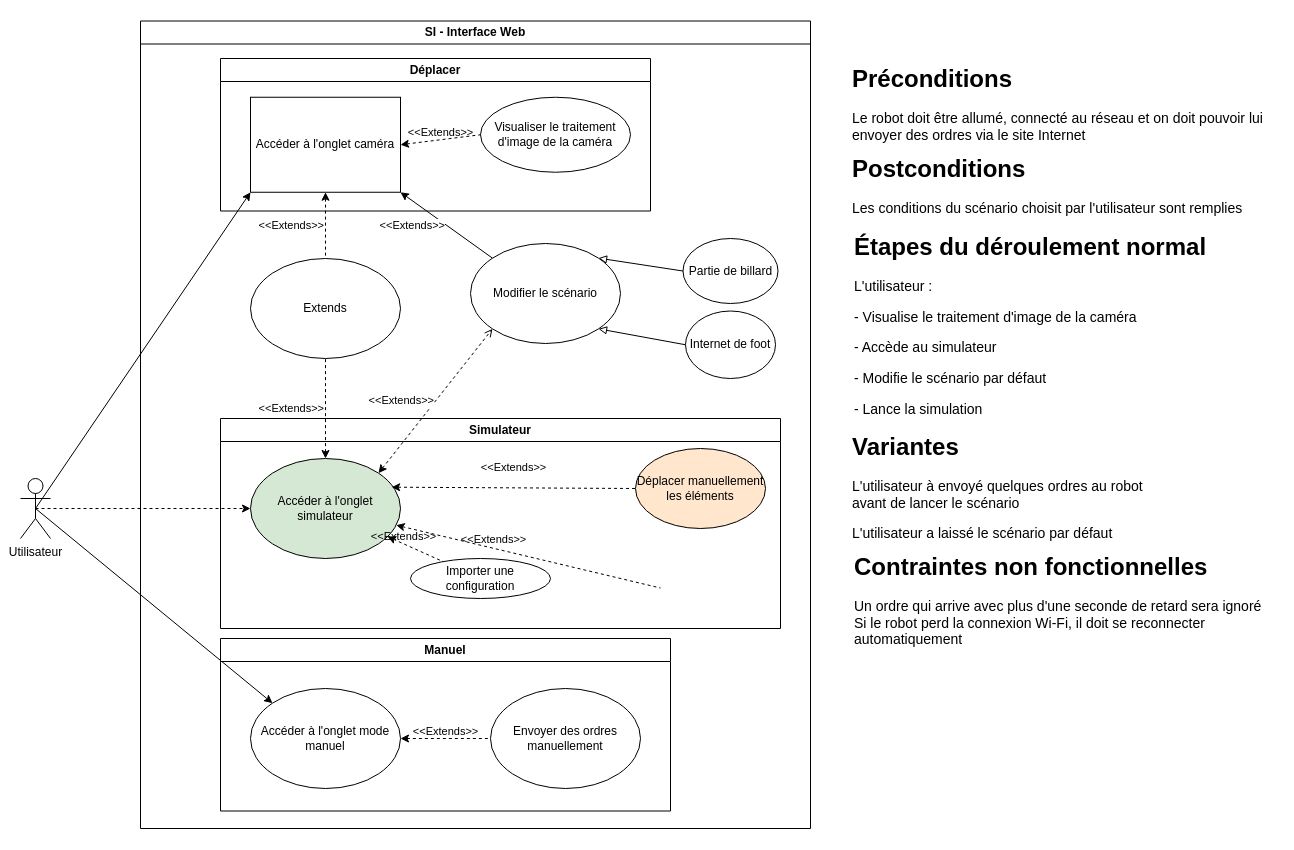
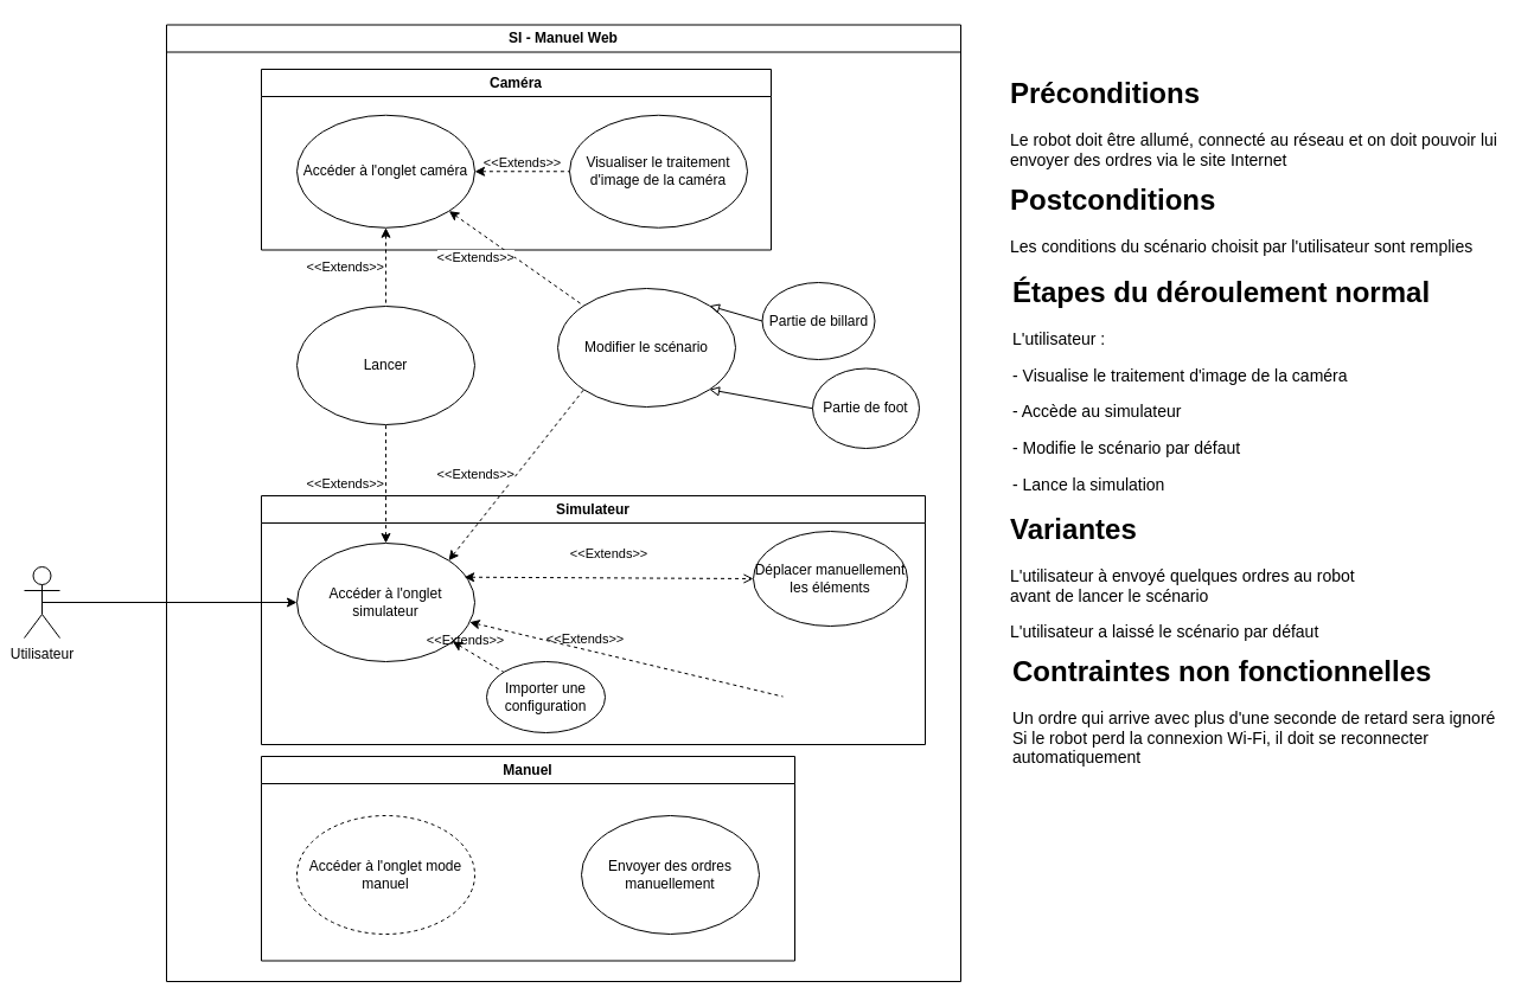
  <mxCell id="0" />
  <mxCell id="1" parent="0" />
- <mxCell id="2" style="rounded=0;orthogonalLoop=1;jettySize=auto;html=1;exitX=0.5;exitY=0.5;exitDx=0;exitDy=0;exitPerimeter=0;entryX=0;entryY=0;entryDx=0;entryDy=0;" parent="1" source="5" target="11" edge="1"><mxGeometry relative="1" as="geometry"><mxPoint x="250" y="218" as="targetPoint" /></mxGeometry></mxCell>
- <mxCell id="3" style="rounded=0;orthogonalLoop=1;jettySize=auto;html=1;exitX=0.5;exitY=0.5;exitDx=0;exitDy=0;exitPerimeter=0;entryX=0;entryY=1;entryDx=0;entryDy=0;" parent="1" source="5" target="23" edge="1"><mxGeometry relative="1" as="geometry" /></mxCell>
- <mxCell id="4" style="rounded=0;orthogonalLoop=1;jettySize=auto;html=1;exitX=0.5;exitY=0.5;exitDx=0;exitDy=0;exitPerimeter=0;entryX=0;entryY=0.5;entryDx=0;entryDy=0;dashed=1;" parent="1" source="5" target="16" edge="1"><mxGeometry relative="1" as="geometry" /></mxCell>
+ <mxCell id="4" style="rounded=0;orthogonalLoop=1;jettySize=auto;html=1;exitX=0.5;exitY=0.5;exitDx=0;exitDy=0;exitPerimeter=0;entryX=0;entryY=0.5;entryDx=0;entryDy=0;" parent="1" source="5" target="16" edge="1"><mxGeometry relative="1" as="geometry" /></mxCell>
  <mxCell id="5" value="&lt;div&gt;Utilisateur&lt;/div&gt;" style="shape=umlActor;verticalLabelPosition=bottom;verticalAlign=top;html=1;outlineConnect=0;" parent="1" vertex="1"><mxGeometry x="20" y="478" width="30" height="60" as="geometry" /></mxCell>
  <mxCell id="6" value="&lt;h1 style=&quot;margin-top: 0px;&quot;&gt;Postconditions&lt;/h1&gt;&lt;p style=&quot;font-size: 14px;&quot;&gt;Les conditions du scénario choisit par l'utilisateur sont remplies&lt;br&gt;&lt;/p&gt;" style="text;html=1;whiteSpace=wrap;overflow=hidden;rounded=0;" parent="1" vertex="1"><mxGeometry x="850" y="148" width="420" height="77.5" as="geometry" /></mxCell>
  <mxCell id="7" value="&lt;h1 style=&quot;margin-top: 0px;&quot;&gt;Étapes du déroulement normal&lt;br&gt;&lt;/h1&gt;&lt;p style=&quot;font-size: 14px;&quot;&gt;L'utilisateur :&lt;/p&gt;&lt;p style=&quot;font-size: 14px;&quot;&gt;- Visualise le traitement d'image de la caméra&lt;/p&gt;&lt;p style=&quot;font-size: 14px;&quot;&gt;- Accède au simulateur&lt;/p&gt;&lt;p style=&quot;font-size: 14px;&quot;&gt;- Modifie le scénario par défaut&lt;/p&gt;&lt;p style=&quot;font-size: 14px;&quot;&gt;- Lance la simulation&lt;br&gt;&lt;/p&gt;" style="text;html=1;whiteSpace=wrap;overflow=hidden;rounded=0;" parent="1" vertex="1"><mxGeometry x="852" y="225.5" width="370" height="200" as="geometry" /></mxCell>
  <mxCell id="8" value="&lt;h1 style=&quot;margin-top: 0px;&quot;&gt;Variantes&lt;/h1&gt;&lt;p style=&quot;font-size: 14px;&quot;&gt;L'utilisateur à envoyé quelques ordres au robot avant de lancer le scénario&lt;/p&gt;&lt;p style=&quot;font-size: 14px;&quot;&gt;L'utilisateur a laissé le scénario par défaut&lt;br&gt;&lt;/p&gt;" style="text;html=1;whiteSpace=wrap;overflow=hidden;rounded=0;" parent="1" vertex="1"><mxGeometry x="850" y="425.5" width="330" height="120" as="geometry" /></mxCell>
- <mxCell id="9" value="SI - Interface Web" style="swimlane;whiteSpace=wrap;html=1;" parent="1" vertex="1"><mxGeometry x="140" y="20.5" width="670" height="807.5" as="geometry" /></mxCell>
+ <mxCell id="9" value="SI - Manuel Web" style="swimlane;whiteSpace=wrap;html=1;" parent="1" vertex="1"><mxGeometry x="140" y="20.5" width="670" height="807.5" as="geometry" /></mxCell>
  <mxCell id="10" value="Manuel" style="swimlane;whiteSpace=wrap;html=1;" parent="9" vertex="1"><mxGeometry x="80" y="617.5" width="450" height="172.5" as="geometry" /></mxCell>
- <mxCell id="11" value="Accéder à l'onglet mode manuel" style="ellipse;whiteSpace=wrap;html=1;" parent="10" vertex="1"><mxGeometry x="30" y="50" width="150" height="100" as="geometry" /></mxCell>
+ <mxCell id="11" value="Accéder à l'onglet mode manuel" style="ellipse;whiteSpace=wrap;html=1;dashed=1;" parent="10" vertex="1"><mxGeometry x="30" y="50" width="150" height="100" as="geometry" /></mxCell>
  <mxCell id="12" value="Envoyer des ordres manuellement" style="ellipse;whiteSpace=wrap;html=1;" parent="10" vertex="1"><mxGeometry x="270" y="50" width="150" height="100" as="geometry" /></mxCell>
- <mxCell id="13" value="&lt;div&gt;&amp;lt;&amp;lt;Extends&amp;gt;&amp;gt;&lt;/div&gt;&lt;div&gt;&lt;br&gt;&lt;/div&gt;" style="rounded=0;orthogonalLoop=1;jettySize=auto;html=1;exitX=1;exitY=0.5;exitDx=0;exitDy=0;startArrow=classic;startFill=1;endArrow=none;endFill=0;dashed=1;entryX=0;entryY=0.5;entryDx=0;entryDy=0;align=center;labelBackgroundColor=none;" parent="10" source="11" target="12" edge="1"><mxGeometry relative="1" as="geometry"><mxPoint x="190" y="-464" as="sourcePoint" /><mxPoint x="270" y="-464" as="targetPoint" /></mxGeometry></mxCell>
  <mxCell id="14" value="Simulateur" style="swimlane;whiteSpace=wrap;html=1;" parent="9" vertex="1"><mxGeometry x="80" y="397.5" width="560" height="210" as="geometry" /></mxCell>
  <mxCell id="15" style="edgeStyle=orthogonalEdgeStyle;rounded=0;orthogonalLoop=1;jettySize=auto;html=1;exitX=0.5;exitY=1;exitDx=0;exitDy=0;" parent="14" edge="1"><mxGeometry relative="1" as="geometry"><mxPoint x="126" y="100" as="sourcePoint" /><mxPoint x="126" y="100" as="targetPoint" /></mxGeometry></mxCell>
- <mxCell id="16" value="Accéder à l'onglet simulateur" style="ellipse;whiteSpace=wrap;html=1;fillColor=#d5e8d4;" parent="14" vertex="1"><mxGeometry x="30" y="40" width="150" height="100" as="geometry" /></mxCell>
- <mxCell id="17" value="Déplacer manuellement les éléments" style="ellipse;whiteSpace=wrap;html=1;fillColor=#ffe6cc;" parent="14" vertex="1"><mxGeometry x="415" y="30" width="130" height="80" as="geometry" /></mxCell>
- <mxCell id="18" value="&lt;div&gt;&amp;lt;&amp;lt;Extends&amp;gt;&amp;gt;&lt;/div&gt;&lt;div&gt;&lt;br&gt;&lt;/div&gt;&lt;div&gt;&lt;br&gt;&lt;/div&gt;&lt;div&gt;&lt;br&gt;&lt;/div&gt;" style="rounded=0;orthogonalLoop=1;jettySize=auto;html=1;exitX=0.941;exitY=0.287;exitDx=0;exitDy=0;startArrow=classic;startFill=1;endArrow=none;endFill=0;dashed=1;entryX=0;entryY=0.5;entryDx=0;entryDy=0;align=center;labelBackgroundColor=none;exitPerimeter=0;" parent="14" source="16" target="17" edge="1"><mxGeometry relative="1" as="geometry"><mxPoint x="190" y="310" as="sourcePoint" /><mxPoint x="280" y="310" as="targetPoint" /></mxGeometry></mxCell>
+ <mxCell id="16" value="Accéder à l'onglet simulateur" style="ellipse;whiteSpace=wrap;html=1;" parent="14" vertex="1"><mxGeometry x="30" y="40" width="150" height="100" as="geometry" /></mxCell>
+ <mxCell id="17" value="Déplacer manuellement les éléments" style="ellipse;whiteSpace=wrap;html=1;" parent="14" vertex="1"><mxGeometry x="415" y="30" width="130" height="80" as="geometry" /></mxCell>
+ <mxCell id="18" value="&lt;div&gt;&amp;lt;&amp;lt;Extends&amp;gt;&amp;gt;&lt;/div&gt;&lt;div&gt;&lt;br&gt;&lt;/div&gt;&lt;div&gt;&lt;br&gt;&lt;/div&gt;&lt;div&gt;&lt;br&gt;&lt;/div&gt;" style="rounded=0;orthogonalLoop=1;jettySize=auto;html=1;exitX=0.941;exitY=0.287;exitDx=0;exitDy=0;startArrow=classic;startFill=1;endArrow=open;endFill=0;dashed=1;entryX=0;entryY=0.5;entryDx=0;entryDy=0;align=center;labelBackgroundColor=none;exitPerimeter=0;" parent="14" source="16" target="17" edge="1"><mxGeometry relative="1" as="geometry"><mxPoint x="190" y="310" as="sourcePoint" /><mxPoint x="280" y="310" as="targetPoint" /></mxGeometry></mxCell>
  <mxCell id="19" value="&lt;div&gt;&amp;lt;&amp;lt;Extends&amp;gt;&amp;gt;&lt;/div&gt;&lt;div&gt;&lt;br&gt;&lt;/div&gt;&lt;div&gt;&lt;br&gt;&lt;/div&gt;&lt;div&gt;&lt;br&gt;&lt;/div&gt;" style="rounded=0;orthogonalLoop=1;jettySize=auto;html=1;startArrow=classic;startFill=1;endArrow=none;endFill=0;dashed=1;entryX=0;entryY=0.5;entryDx=0;entryDy=0;align=center;labelBackgroundColor=none;" parent="14" source="16" edge="1"><mxGeometry x="-0.239" y="-11" relative="1" as="geometry"><mxPoint x="167.835" y="134.997" as="sourcePoint" /><mxPoint x="440" y="169.51" as="targetPoint" /><mxPoint as="offset" /></mxGeometry></mxCell>
- <mxCell id="20" value="Importer une configuration" style="ellipse;whiteSpace=wrap;html=1;" vertex="1" parent="14"><mxGeometry x="190" y="140" width="140" height="40" as="geometry" /></mxCell>
+ <mxCell id="20" value="Importer une configuration" style="ellipse;whiteSpace=wrap;html=1;" vertex="1" parent="14"><mxGeometry x="190" y="140" width="100" height="60" as="geometry" /></mxCell>
  <mxCell id="21" value="&lt;div&gt;&amp;lt;&amp;lt;Extends&amp;gt;&amp;gt;&lt;/div&gt;&lt;div&gt;&lt;br&gt;&lt;/div&gt;&lt;div&gt;&lt;br&gt;&lt;/div&gt;&lt;div&gt;&lt;br&gt;&lt;/div&gt;" style="rounded=0;orthogonalLoop=1;jettySize=auto;html=1;startArrow=classic;startFill=1;endArrow=none;endFill=0;dashed=1;align=center;labelBackgroundColor=none;" edge="1" parent="14" source="16" target="20"><mxGeometry x="-0.239" y="-11" relative="1" as="geometry"><mxPoint x="186" y="117" as="sourcePoint" /><mxPoint x="450" y="179.51" as="targetPoint" /><mxPoint as="offset" /></mxGeometry></mxCell>
- <mxCell id="22" value="Déplacer" style="swimlane;whiteSpace=wrap;html=1;" parent="9" vertex="1"><mxGeometry x="80" y="37.5" width="430" height="152.5" as="geometry" /></mxCell>
- <mxCell id="23" value="Accéder à l'onglet caméra" style="whiteSpace=wrap;html=1;rounded=0;" parent="22" vertex="1"><mxGeometry x="30" y="38.75" width="150" height="95" as="geometry" /></mxCell>
- <mxCell id="24" value="Visualiser le traitement d'image de la caméra" style="ellipse;whiteSpace=wrap;html=1;" parent="22" vertex="1"><mxGeometry x="260" y="38.75" width="150" height="75" as="geometry" /></mxCell>
+ <mxCell id="22" value="Caméra" style="swimlane;whiteSpace=wrap;html=1;" parent="9" vertex="1"><mxGeometry x="80" y="37.5" width="430" height="152.5" as="geometry" /></mxCell>
+ <mxCell id="23" value="Accéder à l'onglet caméra" style="ellipse;whiteSpace=wrap;html=1;" parent="22" vertex="1"><mxGeometry x="30" y="38.75" width="150" height="95" as="geometry" /></mxCell>
+ <mxCell id="24" value="Visualiser le traitement d'image de la caméra" style="ellipse;whiteSpace=wrap;html=1;" parent="22" vertex="1"><mxGeometry x="260" y="38.75" width="150" height="95" as="geometry" /></mxCell>
  <mxCell id="25" value="&lt;div&gt;&amp;lt;&amp;lt;Extends&amp;gt;&amp;gt;&lt;/div&gt;&lt;div&gt;&lt;br&gt;&lt;/div&gt;" style="rounded=0;orthogonalLoop=1;jettySize=auto;html=1;exitX=1;exitY=0.5;exitDx=0;exitDy=0;startArrow=classic;startFill=1;endArrow=none;endFill=0;dashed=1;entryX=0;entryY=0.5;entryDx=0;entryDy=0;align=center;labelBackgroundColor=none;" parent="22" source="23" target="24" edge="1"><mxGeometry relative="1" as="geometry"><mxPoint x="190" y="110" as="sourcePoint" /><mxPoint x="294" y="205" as="targetPoint" /></mxGeometry></mxCell>
- <mxCell id="26" value="Extends" style="ellipse;whiteSpace=wrap;html=1;" parent="9" vertex="1"><mxGeometry x="110" y="237.5" width="150" height="100" as="geometry" /></mxCell>
+ <mxCell id="26" value="Lancer" style="ellipse;whiteSpace=wrap;html=1;" parent="9" vertex="1"><mxGeometry x="110" y="237.5" width="150" height="100" as="geometry" /></mxCell>
  <mxCell id="27" value="&lt;div align=&quot;right&quot;&gt;&amp;lt;&amp;lt;Extends&amp;gt;&amp;gt;&lt;/div&gt;" style="rounded=0;orthogonalLoop=1;jettySize=auto;html=1;exitX=0.5;exitY=0;exitDx=0;exitDy=0;entryX=0.5;entryY=1;entryDx=0;entryDy=0;endArrow=none;endFill=0;startArrow=classic;startFill=1;dashed=1;align=right;" parent="9" source="16" target="26" edge="1"><mxGeometry relative="1" as="geometry" /></mxCell>
  <mxCell id="28" value="Modifier le scénario" style="ellipse;whiteSpace=wrap;html=1;" parent="9" vertex="1"><mxGeometry x="330" y="222.5" width="150" height="100" as="geometry" /></mxCell>
- <mxCell id="29" value="&amp;lt;&amp;lt;Extends&amp;gt;&amp;gt;" style="rounded=0;orthogonalLoop=1;jettySize=auto;html=1;exitX=1;exitY=0;exitDx=0;exitDy=0;entryX=0;entryY=1;entryDx=0;entryDy=0;startArrow=classic;startFill=1;endArrow=open;endFill=0;dashed=1;align=right;textShadow=0;" parent="9" source="16" target="28" edge="1"><mxGeometry relative="1" as="geometry"><mxPoint x="380" y="277.5" as="sourcePoint" /></mxGeometry></mxCell>
+ <mxCell id="29" value="&amp;lt;&amp;lt;Extends&amp;gt;&amp;gt;" style="rounded=0;orthogonalLoop=1;jettySize=auto;html=1;exitX=1;exitY=0;exitDx=0;exitDy=0;entryX=0;entryY=1;entryDx=0;entryDy=0;startArrow=classic;startFill=1;endArrow=none;endFill=0;dashed=1;align=right;textShadow=0;" parent="9" source="16" target="28" edge="1"><mxGeometry relative="1" as="geometry"><mxPoint x="380" y="277.5" as="sourcePoint" /></mxGeometry></mxCell>
  <mxCell id="30" style="rounded=0;orthogonalLoop=1;jettySize=auto;html=1;exitX=1;exitY=0;exitDx=0;exitDy=0;entryX=0;entryY=0.5;entryDx=0;entryDy=0;endArrow=none;endFill=0;startArrow=block;startFill=0;" parent="9" source="28" target="32" edge="1"><mxGeometry relative="1" as="geometry" /></mxCell>
  <mxCell id="31" style="rounded=0;orthogonalLoop=1;jettySize=auto;html=1;exitX=1;exitY=1;exitDx=0;exitDy=0;entryX=0;entryY=0.5;entryDx=0;entryDy=0;endArrow=none;endFill=0;startArrow=block;startFill=0;" parent="9" source="28" target="33" edge="1"><mxGeometry relative="1" as="geometry" /></mxCell>
- <mxCell id="32" value="Partie de billard" style="ellipse;whiteSpace=wrap;html=1;" parent="9" vertex="1"><mxGeometry x="542.5" y="217.5" width="95" height="65" as="geometry" /></mxCell>
- <mxCell id="33" value="Internet de foot" style="ellipse;whiteSpace=wrap;html=1;" parent="9" vertex="1"><mxGeometry x="545" y="290" width="90" height="67.5" as="geometry" /></mxCell>
+ <mxCell id="32" value="Partie de billard" style="ellipse;whiteSpace=wrap;html=1;" parent="9" vertex="1"><mxGeometry x="502.5" y="217.5" width="95" height="65" as="geometry" /></mxCell>
+ <mxCell id="33" value="Partie de foot" style="ellipse;whiteSpace=wrap;html=1;" parent="9" vertex="1"><mxGeometry x="545" y="290" width="90" height="67.5" as="geometry" /></mxCell>
  <mxCell id="34" value="&lt;div align=&quot;right&quot;&gt;&amp;lt;&amp;lt;Extends&amp;gt;&amp;gt;&lt;/div&gt;" style="rounded=0;orthogonalLoop=1;jettySize=auto;html=1;exitX=0.5;exitY=1;exitDx=0;exitDy=0;entryX=0.5;entryY=0;entryDx=0;entryDy=0;endArrow=none;endFill=0;startArrow=classic;startFill=1;dashed=1;align=right;" parent="9" source="23" target="26" edge="1"><mxGeometry relative="1" as="geometry"><mxPoint x="254" y="307.5" as="sourcePoint" /><mxPoint x="204" y="207.5" as="targetPoint" /></mxGeometry></mxCell>
- <mxCell id="35" value="&lt;div align=&quot;right&quot;&gt;&amp;lt;&amp;lt;Extends&amp;gt;&amp;gt;&lt;/div&gt;" style="rounded=0;orthogonalLoop=1;jettySize=auto;html=1;exitX=1;exitY=1;exitDx=0;exitDy=0;startArrow=classic;startFill=1;endArrow=none;endFill=0;dashed=0;entryX=0;entryY=0;entryDx=0;entryDy=0;align=right;" parent="9" source="23" target="28" edge="1"><mxGeometry relative="1" as="geometry"><mxPoint x="248" y="485" as="sourcePoint" /><mxPoint x="280" y="217.5" as="targetPoint" /></mxGeometry></mxCell>
+ <mxCell id="35" value="&lt;div align=&quot;right&quot;&gt;&amp;lt;&amp;lt;Extends&amp;gt;&amp;gt;&lt;/div&gt;" style="rounded=0;orthogonalLoop=1;jettySize=auto;html=1;exitX=1;exitY=1;exitDx=0;exitDy=0;startArrow=classic;startFill=1;endArrow=none;endFill=0;dashed=1;entryX=0;entryY=0;entryDx=0;entryDy=0;align=right;" parent="9" source="23" target="28" edge="1"><mxGeometry relative="1" as="geometry"><mxPoint x="248" y="485" as="sourcePoint" /><mxPoint x="280" y="217.5" as="targetPoint" /></mxGeometry></mxCell>
  <mxCell id="36" value="&lt;h1 style=&quot;margin-top: 0px;&quot;&gt;Préconditions&lt;br&gt;&lt;/h1&gt;&lt;p style=&quot;font-size: 14px;&quot;&gt;Le robot doit être allumé, connecté au réseau et on doit pouvoir lui envoyer des ordres via le site Internet&lt;br&gt;&lt;/p&gt;" style="text;html=1;whiteSpace=wrap;overflow=hidden;rounded=0;" parent="1" vertex="1"><mxGeometry x="850" y="58" width="420" height="90" as="geometry" /></mxCell>
  <mxCell id="37" value="&lt;h1 style=&quot;margin-top: 0px;&quot;&gt;Contraintes non fonctionnelles&lt;/h1&gt;&lt;div style=&quot;font-size: 14px;&quot;&gt;Un ordre qui arrive avec plus d'une seconde de retard sera ignoré&lt;/div&gt;&lt;div style=&quot;font-size: 14px;&quot;&gt;Si le robot perd la connexion Wi-Fi, il doit se reconnecter automatiquement&lt;br&gt;&lt;/div&gt;" style="text;html=1;whiteSpace=wrap;overflow=hidden;rounded=0;" parent="1" vertex="1"><mxGeometry x="852" y="545.5" width="420" height="112.5" as="geometry" /></mxCell>
